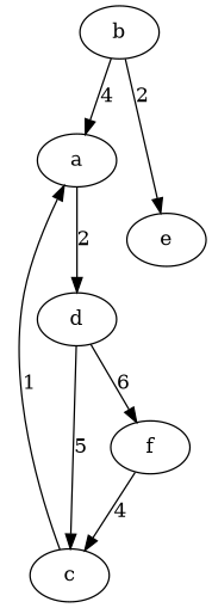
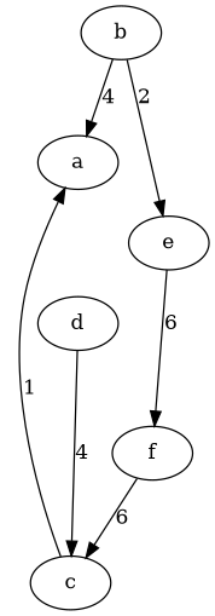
  digraph {
    edge [shape=diamond]
    a
    d
    c
    b
    e
    f
-   a -> d [label=2]
-   d -> c [label=5]
+   d -> c [label=4]
    c -> a [label=1]
    b -> a [label=4]
    b -> e [label=2]
-   d -> f [label=6]
-   f -> c [label=4]
+   e -> f [label=6]
+   f -> c [label=6]
  }
